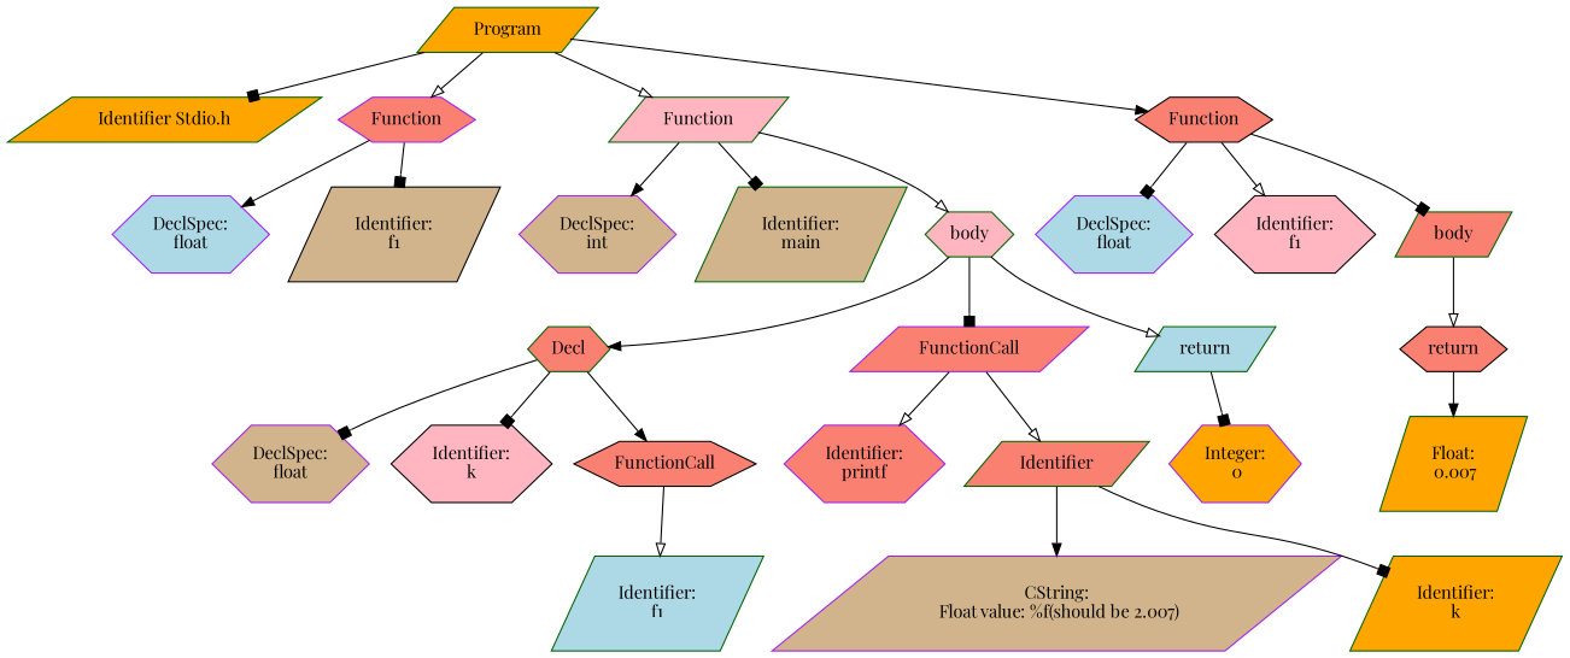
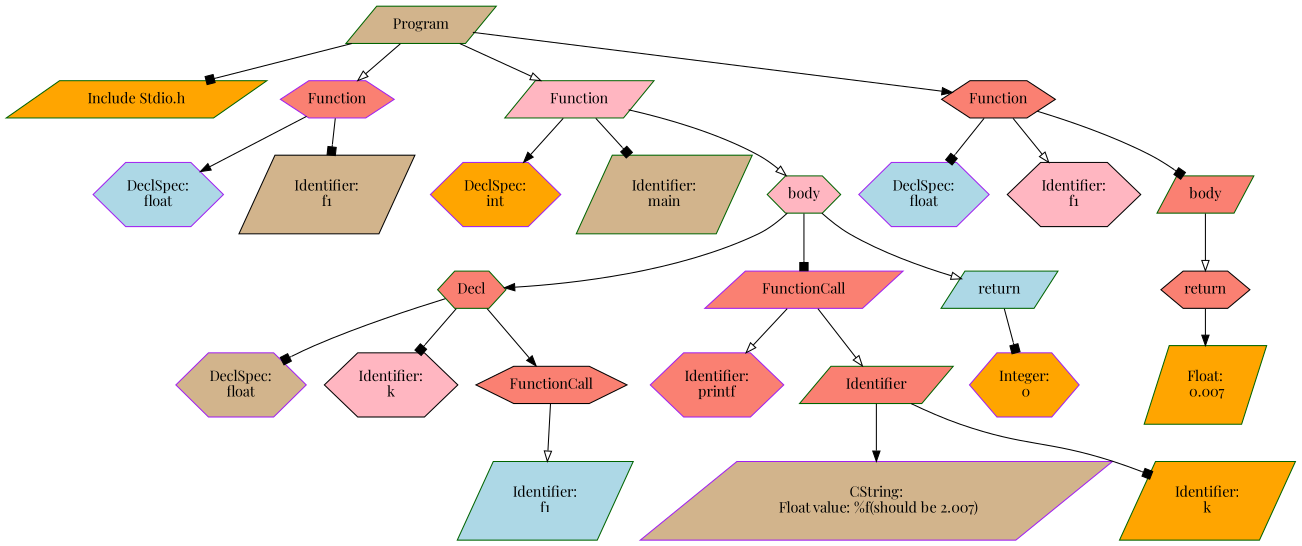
  digraph {
    fontname="Playfair Display"
    node [color=darkgreen fillcolor=salmon fontname="Playfair Display" shape=hexagon style=filled]
    edge [arrowhead=box fontname="Playfair Display"]
-   n1 [fillcolor=orange label=Program shape=parallelogram]
-   n2 [fillcolor=orange label="Identifier Stdio.h" shape=parallelogram]
+   n1 [fillcolor=tan label=Program shape=parallelogram]
+   n2 [fillcolor=orange label="Include Stdio.h" shape=parallelogram]
    n3 [color=purple label=Function]
    n4 [fillcolor=lightpink label=Function shape=parallelogram]
    n5 [color=black label=Function]
    n6 [color=purple fillcolor=lightblue label="DeclSpec:\nfloat"]
    n7 [color=black fillcolor=tan label="Identifier:\nf1" shape=parallelogram]
-   n8 [color=purple fillcolor=tan label="DeclSpec:\nint"]
+   n8 [color=purple fillcolor=orange label="DeclSpec:\nint"]
    n9 [fillcolor=tan label="Identifier:\nmain" shape=parallelogram]
    n10 [fillcolor=lightpink label=body]
    n11 [color=purple fillcolor=lightblue label="DeclSpec:\nfloat"]
    n12 [color=black fillcolor=lightpink label="Identifier:\nf1"]
    n13 [label=body shape=parallelogram]
    n14 [label=Decl]
    n15 [color=purple label=FunctionCall shape=parallelogram]
    n16 [fillcolor=lightblue label=return shape=parallelogram]
    n17 [color=purple fillcolor=tan label="DeclSpec:\nfloat"]
    n18 [color=black fillcolor=lightpink label="Identifier:\nk"]
    n19 [color=black label=FunctionCall]
    n20 [color=purple label="Identifier:\nprintf"]
    n21 [label=Identifier shape=parallelogram]
    n22 [color=purple fillcolor=orange label="Integer:\n 0"]
    n23 [fillcolor=lightblue label="Identifier:\nf1" shape=parallelogram]
    n24 [color=purple fillcolor=tan label="CString:\n Float value: %f(should be 2.007)\n" shape=parallelogram]
    n25 [fillcolor=orange label="Identifier:\nk" shape=parallelogram]
    n26 [color=black label=return]
    n27 [fillcolor=orange label="Float:\n 0.007" shape=parallelogram]
    n1 -> n2
    n1 -> n3 [arrowhead=onormal]
    n1 -> n4 [arrowhead=onormal]
    n1 -> n5 [arrowhead=normal]
    n3 -> n6 [arrowhead=normal]
    n3 -> n7
    n4 -> n8 [arrowhead=normal]
    n4 -> n9
    n4 -> n10 [arrowhead=onormal]
    n5 -> n11
    n5 -> n12 [arrowhead=onormal]
    n5 -> n13
    n10 -> n14 [arrowhead=normal]
    n10 -> n15
    n10 -> n16 [arrowhead=onormal]
    n13 -> n26 [arrowhead=onormal]
    n14 -> n17
    n14 -> n18
    n14 -> n19 [arrowhead=normal]
    n15 -> n20 [arrowhead=onormal]
    n15 -> n21 [arrowhead=onormal]
    n16 -> n22
    n19 -> n23 [arrowhead=onormal]
    n21 -> n24 [arrowhead=normal]
    n21 -> n25
    n26 -> n27 [arrowhead=normal]
  }
